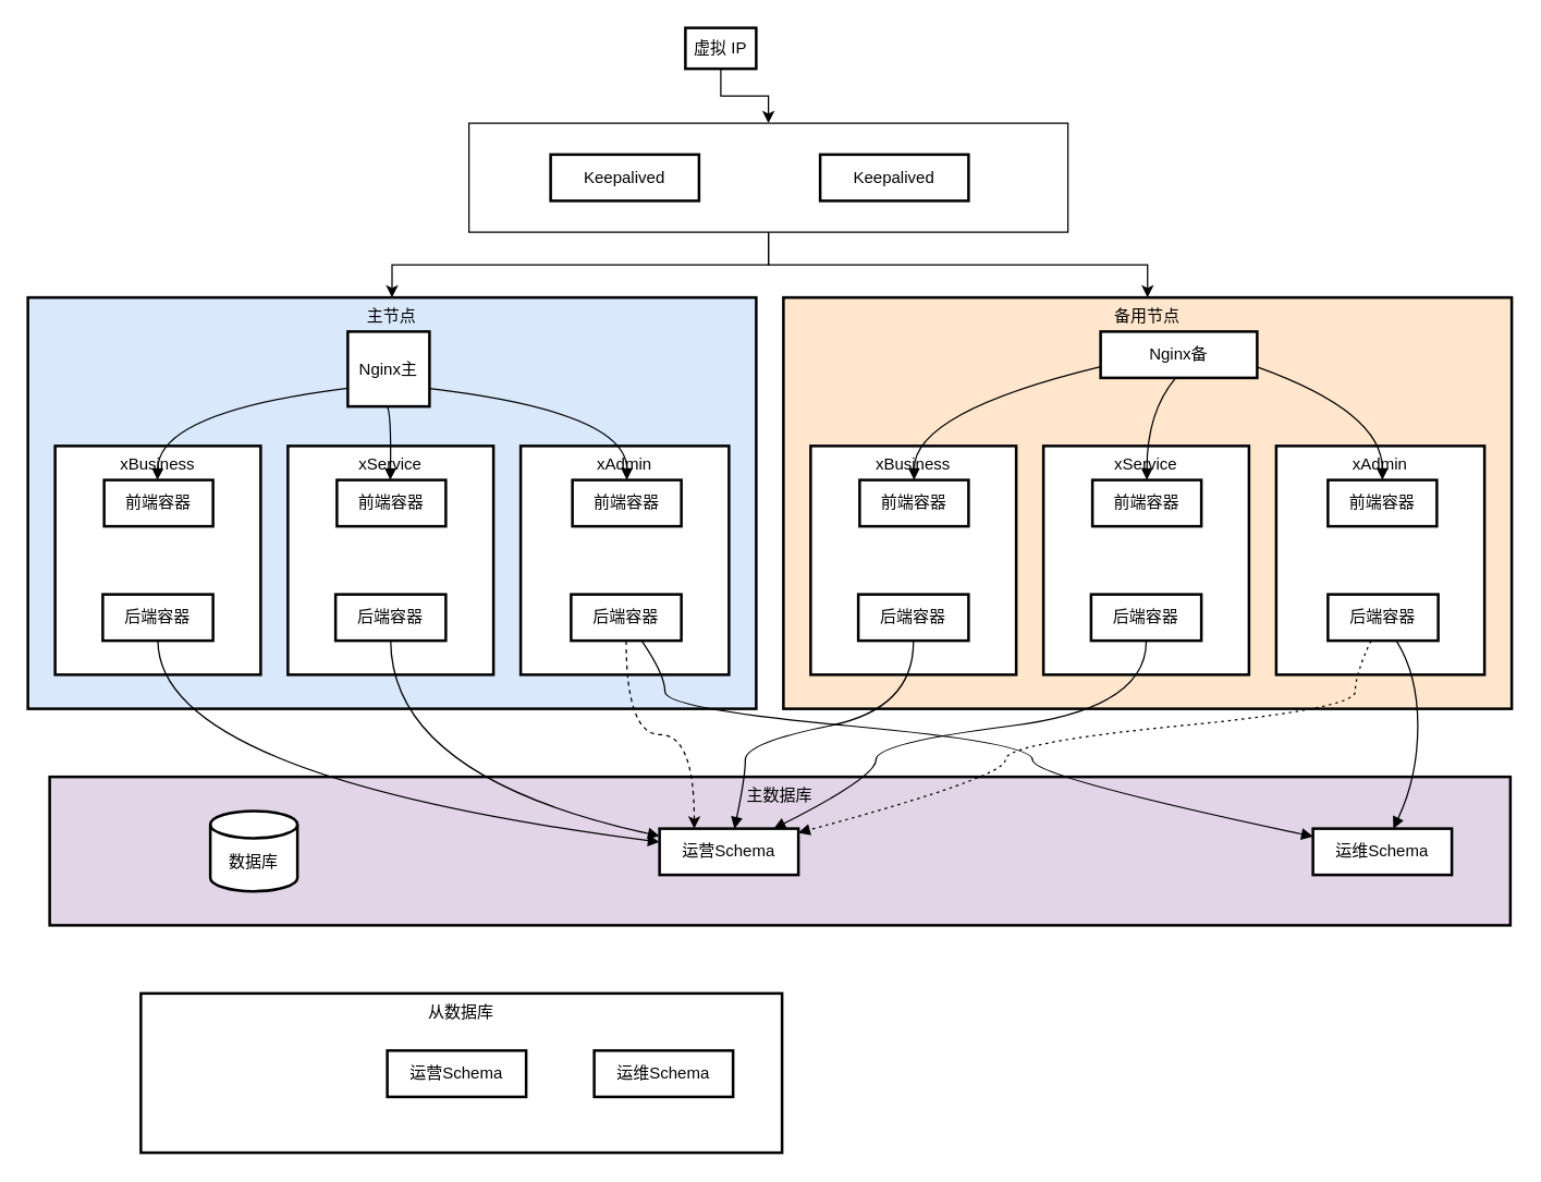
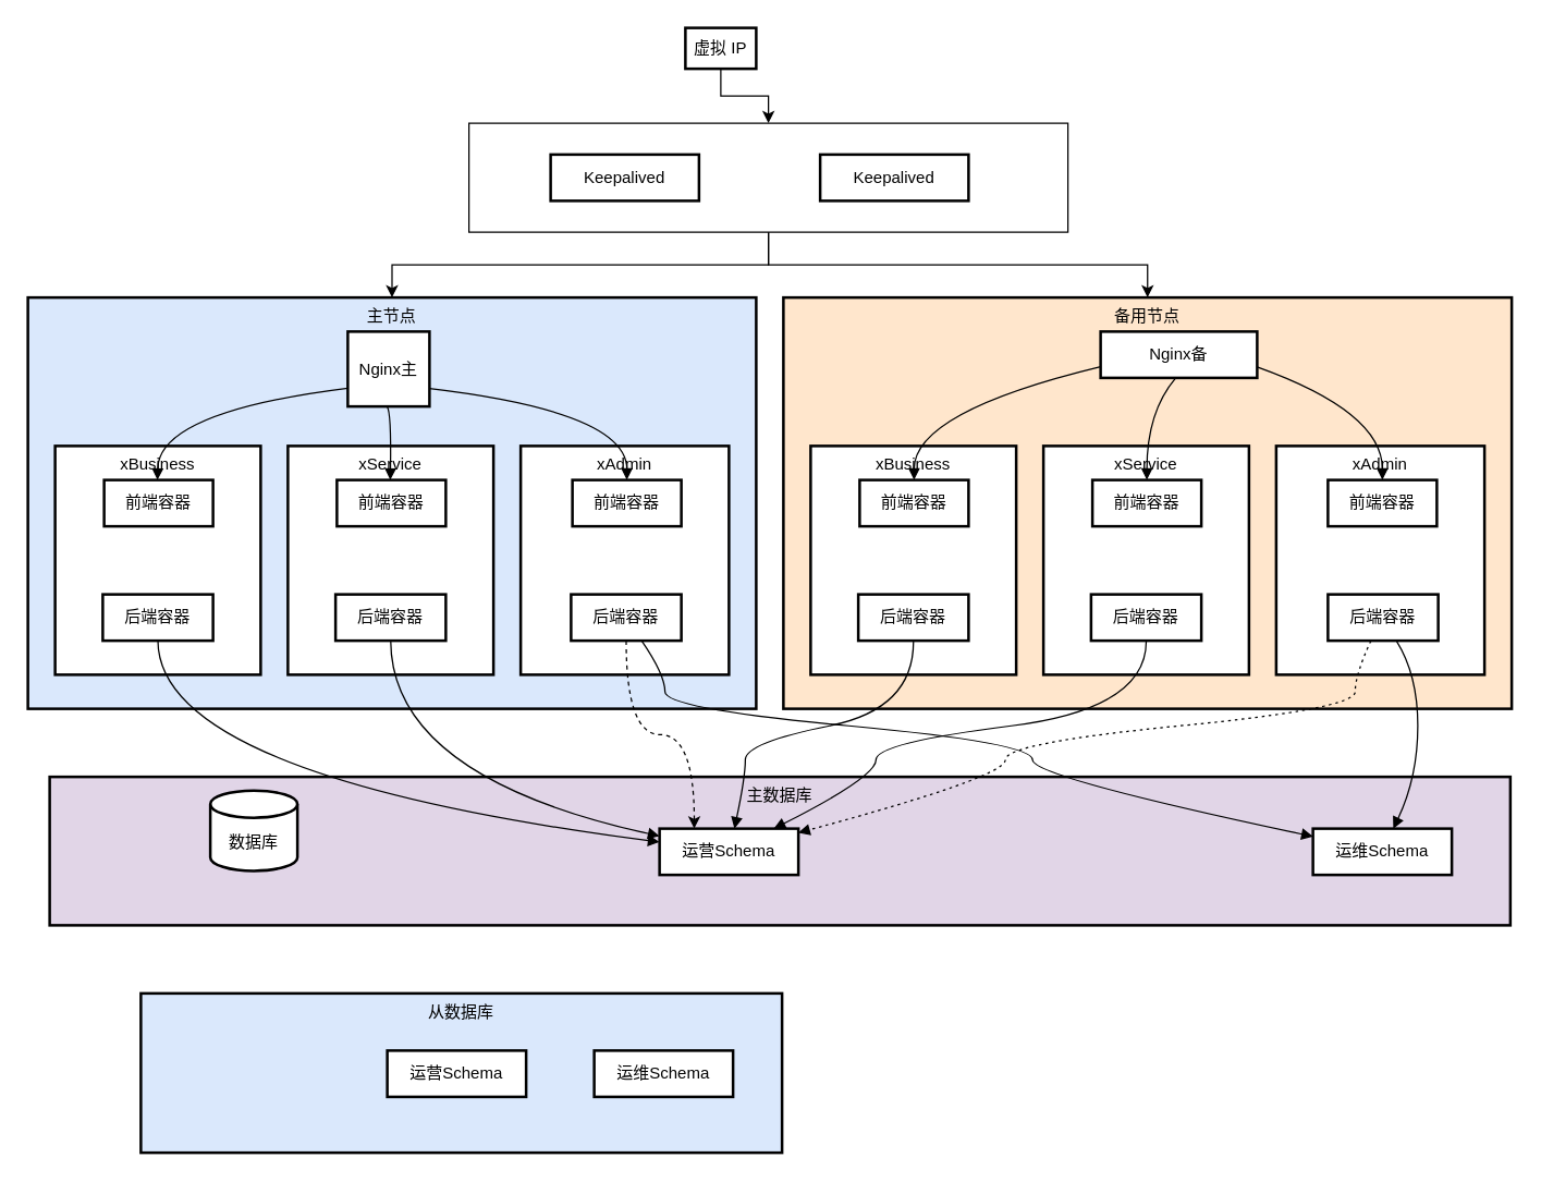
  <mxCell id="0" />
  <mxCell id="1" parent="0" />
  <mxCell id="2" style="edgeStyle=orthogonalEdgeStyle;rounded=0;orthogonalLoop=1;jettySize=auto;html=1;entryX=0.5;entryY=0;entryDx=0;entryDy=0;" edge="1" parent="1" source="4" target="23"><mxGeometry relative="1" as="geometry" /></mxCell>
  <mxCell id="3" style="edgeStyle=orthogonalEdgeStyle;rounded=0;orthogonalLoop=1;jettySize=auto;html=1;entryX=0.5;entryY=0;entryDx=0;entryDy=0;" edge="1" parent="1" source="4" target="12"><mxGeometry relative="1" as="geometry" /></mxCell>
  <mxCell id="4" value="" style="rounded=0;whiteSpace=wrap;html=1;" vertex="1" parent="1"><mxGeometry x="344" y="90" width="440" height="80" as="geometry" /></mxCell>
- <mxCell id="5" value="从数据库" style="whiteSpace=wrap;strokeWidth=2;verticalAlign=top;" vertex="1" parent="1"><mxGeometry x="103" y="729" width="471" height="117" as="geometry" /></mxCell>
+ <mxCell id="5" value="从数据库" style="whiteSpace=wrap;strokeWidth=2;verticalAlign=top;fillColor=#dae8fc;" vertex="1" parent="1"><mxGeometry x="103" y="729" width="471" height="117" as="geometry" /></mxCell>
  <mxCell id="6" value="运营Schema" style="whiteSpace=wrap;strokeWidth=2;" vertex="1" parent="1"><mxGeometry x="284" y="771" width="102" height="34" as="geometry" /></mxCell>
  <mxCell id="7" value="运维Schema" style="whiteSpace=wrap;strokeWidth=2;" vertex="1" parent="1"><mxGeometry x="436" y="771" width="102" height="34" as="geometry" /></mxCell>
  <mxCell id="8" value="主数据库" style="whiteSpace=wrap;strokeWidth=2;verticalAlign=top;fillColor=#e1d5e7;" vertex="1" parent="1"><mxGeometry x="36" y="570" width="1073" height="109" as="geometry" /></mxCell>
- <mxCell id="9" value="数据库" style="shape=cylinder3;boundedLbl=1;backgroundOutline=1;size=10;strokeWidth=2;whiteSpace=wrap;" vertex="1" parent="1"><mxGeometry x="154" y="595" width="64" height="59" as="geometry" /></mxCell>
+ <mxCell id="9" value="数据库" style="shape=cylinder3;boundedLbl=1;backgroundOutline=1;size=10;strokeWidth=2;whiteSpace=wrap;" vertex="1" parent="1"><mxGeometry x="154" y="580" width="64" height="59" as="geometry" /></mxCell>
  <mxCell id="10" value="运营Schema" style="whiteSpace=wrap;strokeWidth=2;" vertex="1" parent="1"><mxGeometry x="484" y="608" width="102" height="34" as="geometry" /></mxCell>
  <mxCell id="11" value="运维Schema" style="whiteSpace=wrap;strokeWidth=2;" vertex="1" parent="1"><mxGeometry x="964" y="608" width="102" height="34" as="geometry" /></mxCell>
  <mxCell id="12" value="备用节点" style="whiteSpace=wrap;strokeWidth=2;verticalAlign=top;fillColor=#ffe6cc;" vertex="1" parent="1"><mxGeometry x="575" y="218" width="535" height="302" as="geometry" /></mxCell>
  <mxCell id="13" value="Nginx备" style="whiteSpace=wrap;strokeWidth=2;" vertex="1" parent="1"><mxGeometry x="808" y="243" width="115" height="34" as="geometry" /></mxCell>
  <mxCell id="14" value="xBusiness" style="whiteSpace=wrap;strokeWidth=2;verticalAlign=top;" vertex="1" parent="1"><mxGeometry x="595" y="327" width="151" height="168" as="geometry" /></mxCell>
  <mxCell id="15" value="xService" style="whiteSpace=wrap;strokeWidth=2;verticalAlign=top;" vertex="1" parent="1"><mxGeometry x="766" y="327" width="151" height="168" as="geometry" /></mxCell>
  <mxCell id="16" value="xAdmin" style="whiteSpace=wrap;strokeWidth=2;verticalAlign=top;" vertex="1" parent="1"><mxGeometry x="937" y="327" width="153" height="168" as="geometry" /></mxCell>
  <mxCell id="17" value="前端容器" style="whiteSpace=wrap;strokeWidth=2;" vertex="1" parent="1"><mxGeometry x="975" y="352" width="80" height="34" as="geometry" /></mxCell>
  <mxCell id="18" value="后端容器" style="whiteSpace=wrap;strokeWidth=2;" vertex="1" parent="1"><mxGeometry x="975" y="436" width="81" height="34" as="geometry" /></mxCell>
  <mxCell id="19" value="前端容器" style="whiteSpace=wrap;strokeWidth=2;" vertex="1" parent="1"><mxGeometry x="802" y="352" width="80" height="34" as="geometry" /></mxCell>
  <mxCell id="20" value="后端容器" style="whiteSpace=wrap;strokeWidth=2;" vertex="1" parent="1"><mxGeometry x="801" y="436" width="81" height="34" as="geometry" /></mxCell>
  <mxCell id="21" value="前端容器" style="whiteSpace=wrap;strokeWidth=2;" vertex="1" parent="1"><mxGeometry x="631" y="352" width="80" height="34" as="geometry" /></mxCell>
  <mxCell id="22" value="后端容器" style="whiteSpace=wrap;strokeWidth=2;" vertex="1" parent="1"><mxGeometry x="630" y="436" width="81" height="34" as="geometry" /></mxCell>
  <mxCell id="23" value="主节点" style="whiteSpace=wrap;strokeWidth=2;verticalAlign=top;fillColor=#dae8fc;" vertex="1" parent="1"><mxGeometry x="20" y="218" width="535" height="302" as="geometry" /></mxCell>
  <mxCell id="24" value="Nginx主" style="whiteSpace=wrap;strokeWidth=2;" vertex="1" parent="1"><mxGeometry x="255" y="243" width="60" height="55" as="geometry" /></mxCell>
  <mxCell id="25" value="xBusiness" style="whiteSpace=wrap;strokeWidth=2;verticalAlign=top;" vertex="1" parent="1"><mxGeometry x="40" y="327" width="151" height="168" as="geometry" /></mxCell>
  <mxCell id="26" value="xService" style="whiteSpace=wrap;strokeWidth=2;verticalAlign=top;" vertex="1" parent="1"><mxGeometry x="211" y="327" width="151" height="168" as="geometry" /></mxCell>
  <mxCell id="27" value="xAdmin" style="whiteSpace=wrap;strokeWidth=2;verticalAlign=top;" vertex="1" parent="1"><mxGeometry x="382" y="327" width="153" height="168" as="geometry" /></mxCell>
  <mxCell id="28" value="前端容器" style="whiteSpace=wrap;strokeWidth=2;" vertex="1" parent="1"><mxGeometry x="420" y="352" width="80" height="34" as="geometry" /></mxCell>
  <mxCell id="29" style="edgeStyle=orthogonalEdgeStyle;rounded=0;orthogonalLoop=1;jettySize=auto;html=1;entryX=0.25;entryY=0;entryDx=0;entryDy=0;elbow=vertical;curved=1;dashed=1;" edge="1" parent="1" source="30" target="10"><mxGeometry relative="1" as="geometry" /></mxCell>
  <mxCell id="30" value="后端容器" style="whiteSpace=wrap;strokeWidth=2;" vertex="1" parent="1"><mxGeometry x="419" y="436" width="81" height="34" as="geometry" /></mxCell>
  <mxCell id="31" value="前端容器" style="whiteSpace=wrap;strokeWidth=2;" vertex="1" parent="1"><mxGeometry x="247" y="352" width="80" height="34" as="geometry" /></mxCell>
  <mxCell id="32" value="后端容器" style="whiteSpace=wrap;strokeWidth=2;" vertex="1" parent="1"><mxGeometry x="246" y="436" width="81" height="34" as="geometry" /></mxCell>
  <mxCell id="33" value="前端容器" style="whiteSpace=wrap;strokeWidth=2;" vertex="1" parent="1"><mxGeometry x="76" y="352" width="80" height="34" as="geometry" /></mxCell>
  <mxCell id="34" value="后端容器" style="whiteSpace=wrap;strokeWidth=2;" vertex="1" parent="1"><mxGeometry x="75" y="436" width="81" height="34" as="geometry" /></mxCell>
  <mxCell id="35" style="edgeStyle=orthogonalEdgeStyle;rounded=0;orthogonalLoop=1;jettySize=auto;html=1;entryX=0.5;entryY=0;entryDx=0;entryDy=0;" edge="1" parent="1" source="36" target="4"><mxGeometry relative="1" as="geometry" /></mxCell>
  <mxCell id="36" value="虚拟 IP" style="whiteSpace=wrap;strokeWidth=2;" vertex="1" parent="1"><mxGeometry x="503" y="20" width="52" height="30" as="geometry" /></mxCell>
  <mxCell id="37" value="Keepalived" style="whiteSpace=wrap;strokeWidth=2;" vertex="1" parent="1"><mxGeometry x="404" y="113" width="109" height="34" as="geometry" /></mxCell>
  <mxCell id="38" value="" style="curved=1;startArrow=none;endArrow=block;exitX=0.01;exitY=0.75;entryX=0.49;entryY=0;rounded=0;" edge="1" parent="1" source="24" target="33"><mxGeometry relative="1" as="geometry"><Array as="points"><mxPoint x="116" y="302" /></Array></mxGeometry></mxCell>
  <mxCell id="39" value="" style="curved=1;startArrow=none;endArrow=block;exitX=0.48;exitY=1;entryX=0.49;entryY=0;rounded=0;" edge="1" parent="1" source="24" target="31"><mxGeometry relative="1" as="geometry"><Array as="points"><mxPoint x="287" y="302" /></Array></mxGeometry></mxCell>
  <mxCell id="40" value="" style="curved=1;startArrow=none;endArrow=block;exitX=1;exitY=0.76;entryX=0.5;entryY=0;rounded=0;" edge="1" parent="1" source="24" target="28"><mxGeometry relative="1" as="geometry"><Array as="points"><mxPoint x="460" y="302" /></Array></mxGeometry></mxCell>
  <mxCell id="41" value="" style="curved=1;startArrow=none;endArrow=block;exitX=0;exitY=0.76;entryX=0.5;entryY=0;rounded=0;" edge="1" parent="1" source="13" target="21"><mxGeometry relative="1" as="geometry"><Array as="points"><mxPoint x="671" y="302" /></Array></mxGeometry></mxCell>
  <mxCell id="42" value="" style="curved=1;startArrow=none;endArrow=block;exitX=0.48;exitY=1;entryX=0.5;entryY=0;rounded=0;" edge="1" parent="1" source="13" target="19"><mxGeometry relative="1" as="geometry"><Array as="points"><mxPoint x="842" y="302" /></Array></mxGeometry></mxCell>
  <mxCell id="43" value="" style="curved=1;startArrow=none;endArrow=block;exitX=0.99;exitY=0.76;entryX=0.5;entryY=0;rounded=0;" edge="1" parent="1" source="13" target="17"><mxGeometry relative="1" as="geometry"><Array as="points"><mxPoint x="1015" y="302" /></Array></mxGeometry></mxCell>
  <mxCell id="44" value="" style="curved=1;startArrow=none;endArrow=block;exitX=0.5;exitY=1;entryX=0;entryY=0.29;rounded=0;" edge="1" parent="1" source="34" target="10"><mxGeometry relative="1" as="geometry"><Array as="points"><mxPoint x="116" y="570" /></Array></mxGeometry></mxCell>
  <mxCell id="45" value="" style="curved=1;startArrow=none;endArrow=block;exitX=0.5;exitY=1;entryX=0;entryY=0.16;rounded=0;" edge="1" parent="1" source="32" target="10"><mxGeometry relative="1" as="geometry"><Array as="points"><mxPoint x="287" y="570" /></Array></mxGeometry></mxCell>
  <mxCell id="46" value="" style="curved=1;startArrow=none;endArrow=block;exitX=0.5;exitY=1;entryX=0.54;entryY=-0.01;rounded=0;" edge="1" parent="1" source="22" target="10"><mxGeometry relative="1" as="geometry"><Array as="points"><mxPoint x="671" y="520" /><mxPoint x="547" y="545" /><mxPoint x="547" y="570" /></Array></mxGeometry></mxCell>
  <mxCell id="47" value="" style="curved=1;startArrow=none;endArrow=block;exitX=0.5;exitY=1;entryX=0.83;entryY=-0.01;rounded=0;" edge="1" parent="1" source="20" target="10"><mxGeometry relative="1" as="geometry"><Array as="points"><mxPoint x="842" y="520" /><mxPoint x="643" y="545" /><mxPoint x="643" y="570" /></Array></mxGeometry></mxCell>
  <mxCell id="48" value="" style="curved=1;startArrow=none;endArrow=block;exitX=0.64;exitY=1;entryX=0;entryY=0.17;rounded=0;" edge="1" parent="1" source="30" target="11"><mxGeometry relative="1" as="geometry"><Array as="points"><mxPoint x="488" y="495" /><mxPoint x="488" y="520" /><mxPoint x="758" y="545" /><mxPoint x="758" y="570" /></Array></mxGeometry></mxCell>
  <mxCell id="49" value="" style="curved=1;startArrow=none;endArrow=block;exitX=0.62;exitY=1;entryX=0.58;entryY=-0.01;rounded=0;" edge="1" parent="1" source="18" target="11"><mxGeometry relative="1" as="geometry"><Array as="points"><mxPoint x="1041" y="495" /><mxPoint x="1041" y="570" /></Array></mxGeometry></mxCell>
  <mxCell id="50" value="" style="curved=1;dashed=1;dashPattern=2 3;startArrow=none;endArrow=block;exitX=0.39;exitY=1;entryX=1;entryY=0.09;rounded=0;" edge="1" parent="1" source="18" target="10"><mxGeometry relative="1" as="geometry"><Array as="points"><mxPoint x="995" y="495" /><mxPoint x="995" y="520" /><mxPoint x="738" y="545" /><mxPoint x="738" y="570" /></Array></mxGeometry></mxCell>
  <mxCell id="51" value="Keepalived" style="whiteSpace=wrap;strokeWidth=2;" vertex="1" parent="1"><mxGeometry x="602" y="113" width="109" height="34" as="geometry" /></mxCell>
